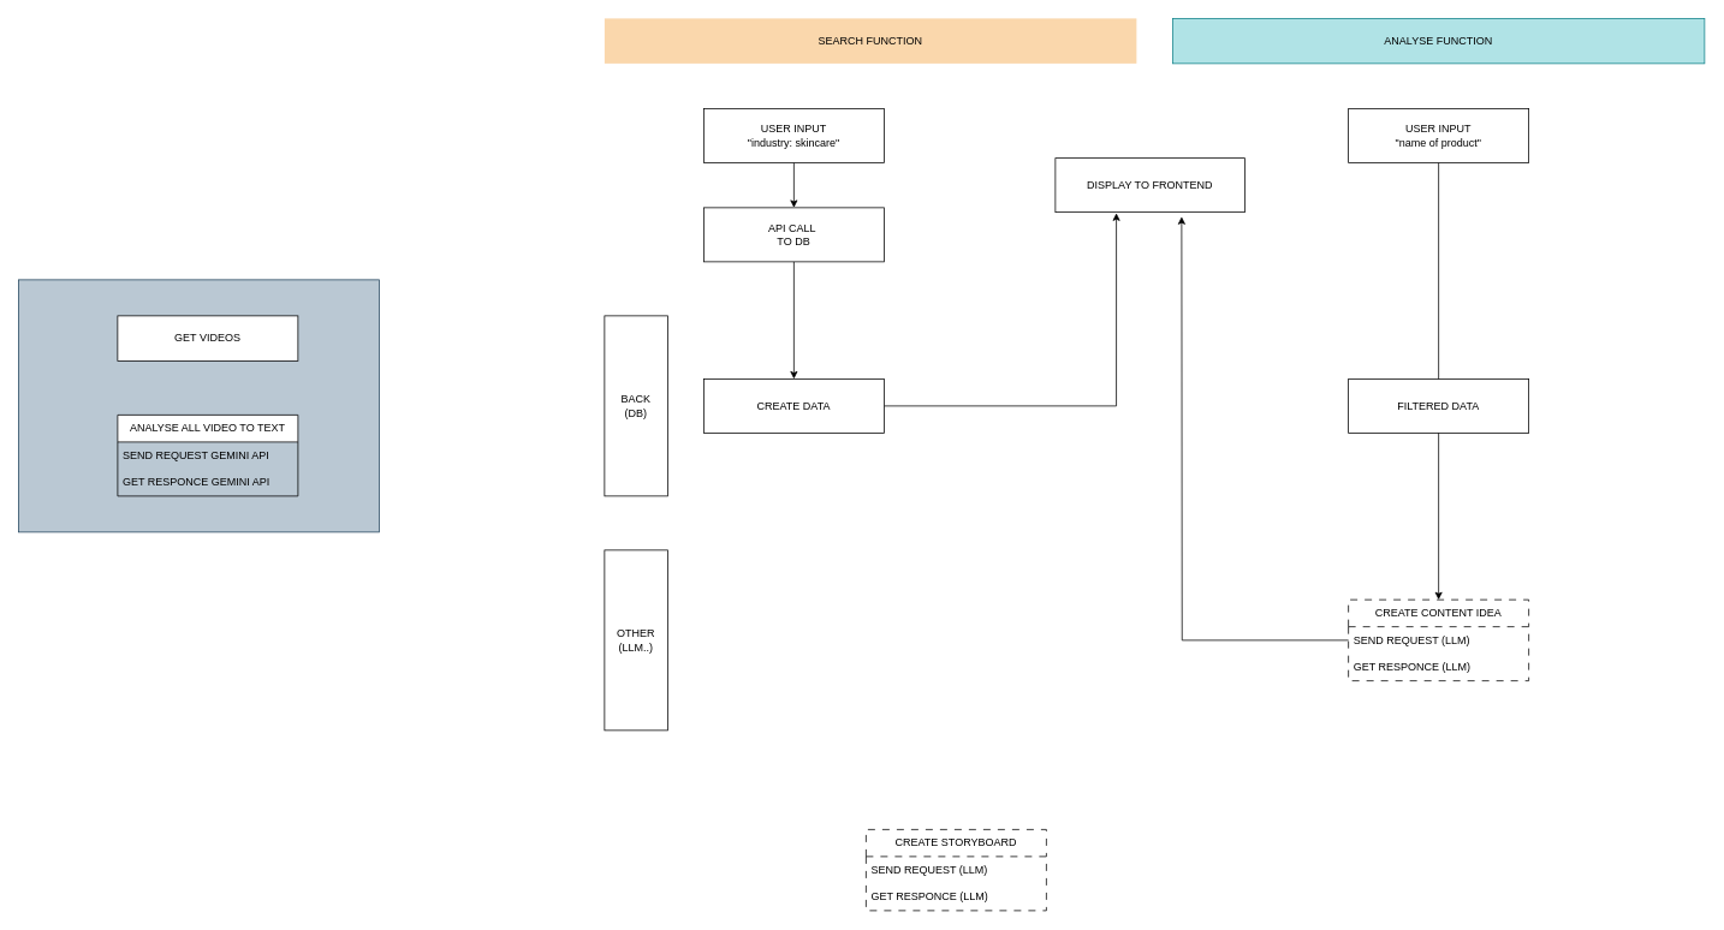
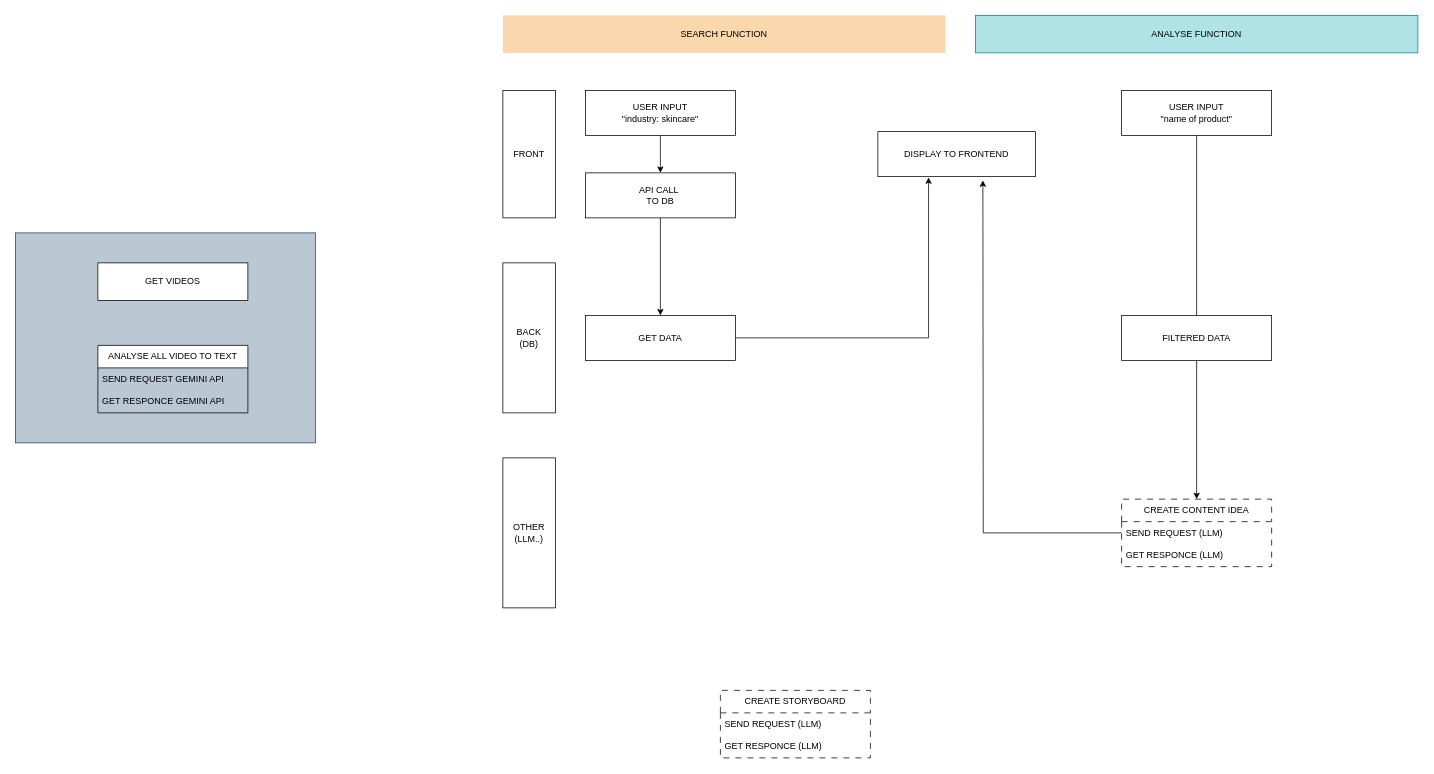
  <mxCell id="0" />
  <mxCell id="1" parent="0" />
  <mxCell id="2" value="" style="rounded=0;whiteSpace=wrap;html=1;fillColor=#bac8d3;strokeColor=#23445d;" vertex="1" parent="1"><mxGeometry x="20" y="310" width="400" height="280" as="geometry" /></mxCell>
  <mxCell id="3" style="edgeStyle=orthogonalEdgeStyle;rounded=0;orthogonalLoop=1;jettySize=auto;html=1;entryX=0.5;entryY=0;entryDx=0;entryDy=0;" edge="1" parent="1" source="4" target="6"><mxGeometry relative="1" as="geometry" /></mxCell>
  <mxCell id="4" value="USER INPUT&lt;div&gt;&quot;industry: skincare&quot;&lt;/div&gt;" style="rounded=0;whiteSpace=wrap;html=1;" parent="1" vertex="1"><mxGeometry x="780" y="120" width="200" height="60" as="geometry" /></mxCell>
  <mxCell id="5" style="edgeStyle=orthogonalEdgeStyle;rounded=0;orthogonalLoop=1;jettySize=auto;html=1;entryX=0.5;entryY=0;entryDx=0;entryDy=0;" edge="1" parent="1" source="6" target="8"><mxGeometry relative="1" as="geometry" /></mxCell>
  <mxCell id="6" value="API CALL&amp;nbsp;&lt;div&gt;TO DB&lt;/div&gt;" style="rounded=0;whiteSpace=wrap;html=1;" parent="1" vertex="1"><mxGeometry x="780" y="230" width="200" height="60" as="geometry" /></mxCell>
  <mxCell id="7" style="edgeStyle=orthogonalEdgeStyle;rounded=0;orthogonalLoop=1;jettySize=auto;html=1;entryX=0.322;entryY=1.017;entryDx=0;entryDy=0;entryPerimeter=0;" edge="1" parent="1" source="8" target="10"><mxGeometry relative="1" as="geometry" /></mxCell>
- <mxCell id="8" value="CREATE DATA" style="rounded=0;whiteSpace=wrap;html=1;" parent="1" vertex="1"><mxGeometry x="780" y="420" width="200" height="60" as="geometry" /></mxCell>
+ <mxCell id="8" value="GET DATA" style="rounded=0;whiteSpace=wrap;html=1;" parent="1" vertex="1"><mxGeometry x="780" y="420" width="200" height="60" as="geometry" /></mxCell>
  <mxCell id="9" value="GET VIDEOS" style="rounded=0;whiteSpace=wrap;html=1;" parent="1" vertex="1"><mxGeometry x="130" y="350" width="200" height="50" as="geometry" /></mxCell>
  <mxCell id="10" value="DISPLAY TO FRONTEND" style="rounded=0;whiteSpace=wrap;html=1;" parent="1" vertex="1"><mxGeometry x="1170" y="175" width="210" height="60" as="geometry" /></mxCell>
+ <mxCell id="11" value="FRONT" style="rounded=0;whiteSpace=wrap;html=1;" vertex="1" parent="1"><mxGeometry x="670" y="120" width="70" height="170" as="geometry" /></mxCell>
  <mxCell id="12" value="BACK&lt;br&gt;(DB)" style="rounded=0;whiteSpace=wrap;html=1;" vertex="1" parent="1"><mxGeometry x="670" y="350" width="70" height="200" as="geometry" /></mxCell>
  <mxCell id="13" value="ANALYSE ALL VIDEO TO TEXT" style="swimlane;fontStyle=0;childLayout=stackLayout;horizontal=1;startSize=30;horizontalStack=0;resizeParent=1;resizeParentMax=0;resizeLast=0;collapsible=1;marginBottom=0;whiteSpace=wrap;html=1;" vertex="1" parent="1"><mxGeometry x="130" y="460" width="200" height="90" as="geometry" /></mxCell>
  <mxCell id="14" value="SEND REQUEST GEMINI API" style="text;strokeColor=none;fillColor=none;align=left;verticalAlign=middle;spacingLeft=4;spacingRight=4;overflow=hidden;points=[[0,0.5],[1,0.5]];portConstraint=eastwest;rotatable=0;whiteSpace=wrap;html=1;" vertex="1" parent="13"><mxGeometry y="30" width="200" height="30" as="geometry" /></mxCell>
  <mxCell id="15" value="GET RESPONCE GEMINI API" style="text;strokeColor=none;fillColor=none;align=left;verticalAlign=middle;spacingLeft=4;spacingRight=4;overflow=hidden;points=[[0,0.5],[1,0.5]];portConstraint=eastwest;rotatable=0;whiteSpace=wrap;html=1;" vertex="1" parent="13"><mxGeometry y="60" width="200" height="30" as="geometry" /></mxCell>
  <mxCell id="16" style="edgeStyle=orthogonalEdgeStyle;rounded=0;orthogonalLoop=1;jettySize=auto;html=1;" edge="1" parent="1" source="17"><mxGeometry relative="1" as="geometry"><mxPoint x="1310" y="240" as="targetPoint" /></mxGeometry></mxCell>
  <mxCell id="17" value="CREATE CONTENT IDEA" style="swimlane;fontStyle=0;childLayout=stackLayout;horizontal=1;startSize=30;horizontalStack=0;resizeParent=1;resizeParentMax=0;resizeLast=0;collapsible=1;marginBottom=0;whiteSpace=wrap;html=1;fillColor=none;dashed=1;strokeColor=default;dashPattern=8 8;" vertex="1" parent="1"><mxGeometry x="1495" y="665" width="200" height="90" as="geometry" /></mxCell>
  <mxCell id="18" value="SEND REQUEST (LLM)" style="text;strokeColor=none;fillColor=none;align=left;verticalAlign=middle;spacingLeft=4;spacingRight=4;overflow=hidden;points=[[0,0.5],[1,0.5]];portConstraint=eastwest;rotatable=0;whiteSpace=wrap;html=1;" vertex="1" parent="17"><mxGeometry y="30" width="200" height="30" as="geometry" /></mxCell>
  <mxCell id="19" value="GET RESPONCE (LLM)" style="text;strokeColor=none;fillColor=none;align=left;verticalAlign=middle;spacingLeft=4;spacingRight=4;overflow=hidden;points=[[0,0.5],[1,0.5]];portConstraint=eastwest;rotatable=0;whiteSpace=wrap;html=1;" vertex="1" parent="17"><mxGeometry y="60" width="200" height="30" as="geometry" /></mxCell>
  <mxCell id="20" value="CREATE STORYBOARD" style="swimlane;fontStyle=0;childLayout=stackLayout;horizontal=1;startSize=30;horizontalStack=0;resizeParent=1;resizeParentMax=0;resizeLast=0;collapsible=1;marginBottom=0;whiteSpace=wrap;html=1;fillColor=none;dashed=1;strokeColor=default;dashPattern=8 8;" vertex="1" parent="1"><mxGeometry x="960" y="920" width="200" height="90" as="geometry" /></mxCell>
  <mxCell id="21" value="SEND REQUEST (LLM)" style="text;strokeColor=none;fillColor=none;align=left;verticalAlign=middle;spacingLeft=4;spacingRight=4;overflow=hidden;points=[[0,0.5],[1,0.5]];portConstraint=eastwest;rotatable=0;whiteSpace=wrap;html=1;" vertex="1" parent="20"><mxGeometry y="30" width="200" height="30" as="geometry" /></mxCell>
  <mxCell id="22" value="GET RESPONCE (LLM)" style="text;strokeColor=none;fillColor=none;align=left;verticalAlign=middle;spacingLeft=4;spacingRight=4;overflow=hidden;points=[[0,0.5],[1,0.5]];portConstraint=eastwest;rotatable=0;whiteSpace=wrap;html=1;" vertex="1" parent="20"><mxGeometry y="60" width="200" height="30" as="geometry" /></mxCell>
  <mxCell id="23" value="SEARCH FUNCTION" style="rounded=0;whiteSpace=wrap;html=1;fillColor=#fad7ac;strokeColor=none;" vertex="1" parent="1"><mxGeometry x="670" y="20" width="590" height="50" as="geometry" /></mxCell>
  <mxCell id="24" value="ANALYSE FUNCTION" style="rounded=0;whiteSpace=wrap;html=1;fillColor=#b0e3e6;strokeColor=#0e8088;" vertex="1" parent="1"><mxGeometry x="1300" y="20" width="590" height="50" as="geometry" /></mxCell>
  <mxCell id="25" value="OTHER&lt;div&gt;(LLM..)&lt;/div&gt;" style="rounded=0;whiteSpace=wrap;html=1;" vertex="1" parent="1"><mxGeometry x="670" y="610" width="70" height="200" as="geometry" /></mxCell>
  <mxCell id="26" style="edgeStyle=orthogonalEdgeStyle;rounded=0;orthogonalLoop=1;jettySize=auto;html=1;" edge="1" parent="1" source="27" target="17"><mxGeometry relative="1" as="geometry" /></mxCell>
  <mxCell id="27" value="USER INPUT&lt;div&gt;&quot;name of product&quot;&lt;/div&gt;" style="rounded=0;whiteSpace=wrap;html=1;" vertex="1" parent="1"><mxGeometry x="1495" y="120" width="200" height="60" as="geometry" /></mxCell>
  <mxCell id="28" value="FILTERED DATA" style="rounded=0;whiteSpace=wrap;html=1;" vertex="1" parent="1"><mxGeometry x="1495" y="420" width="200" height="60" as="geometry" /></mxCell>
